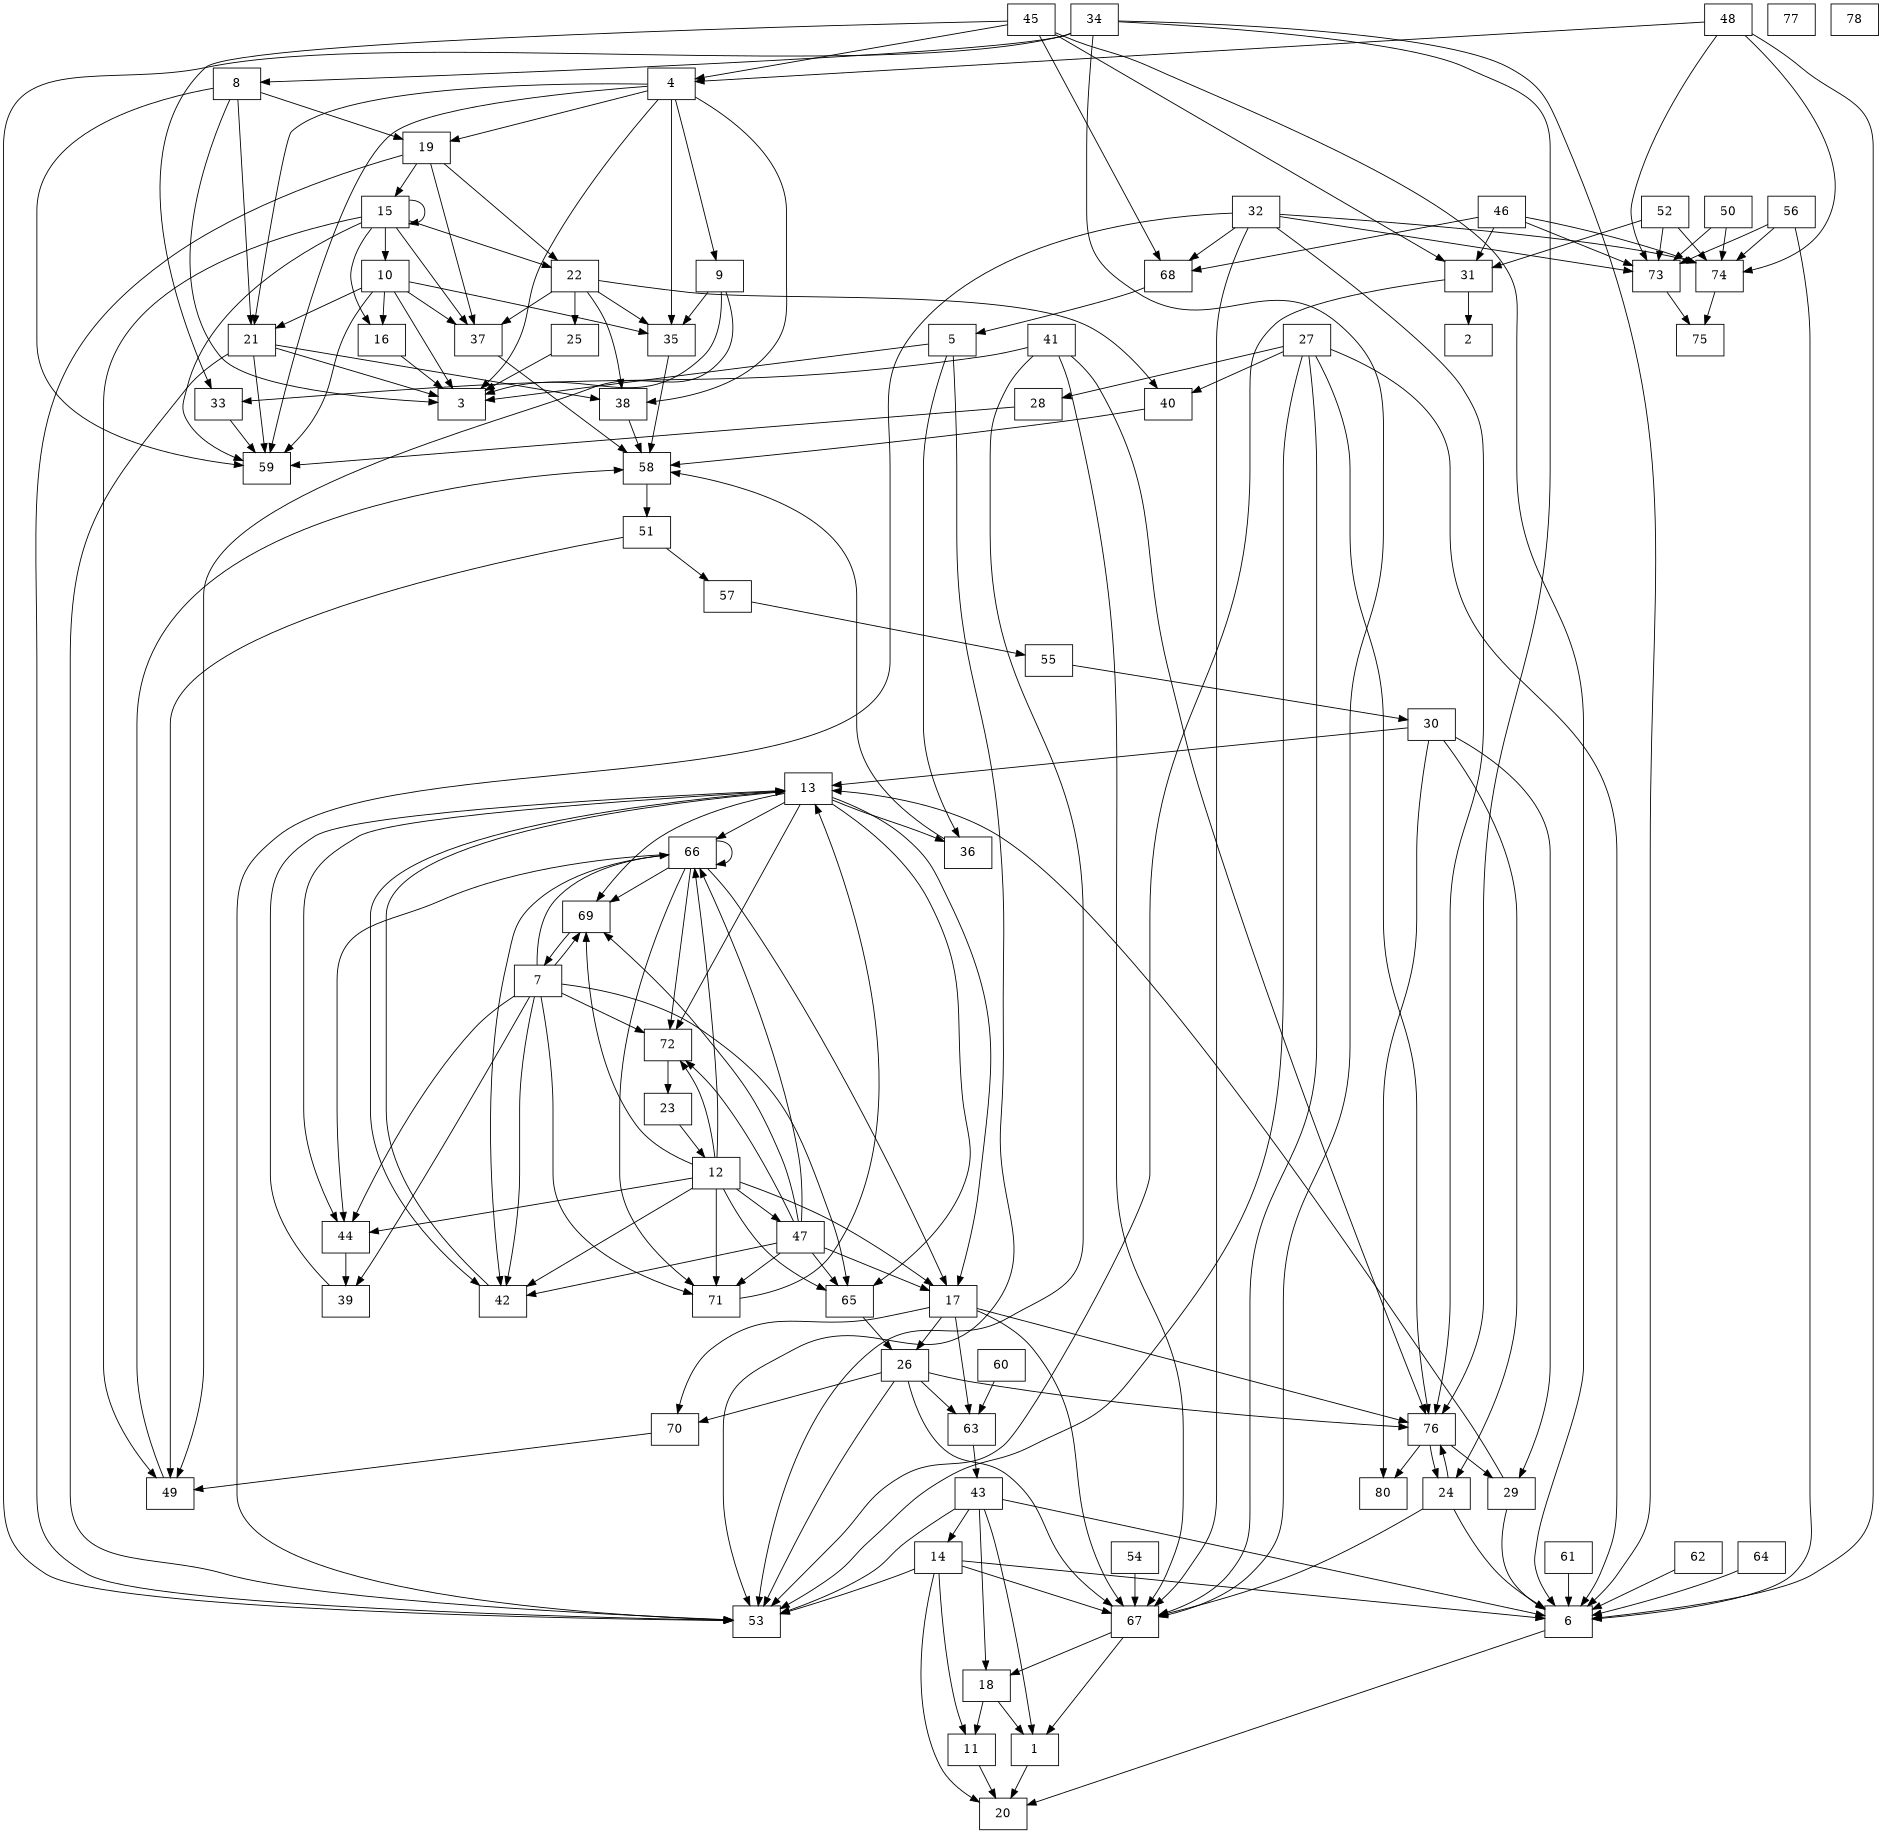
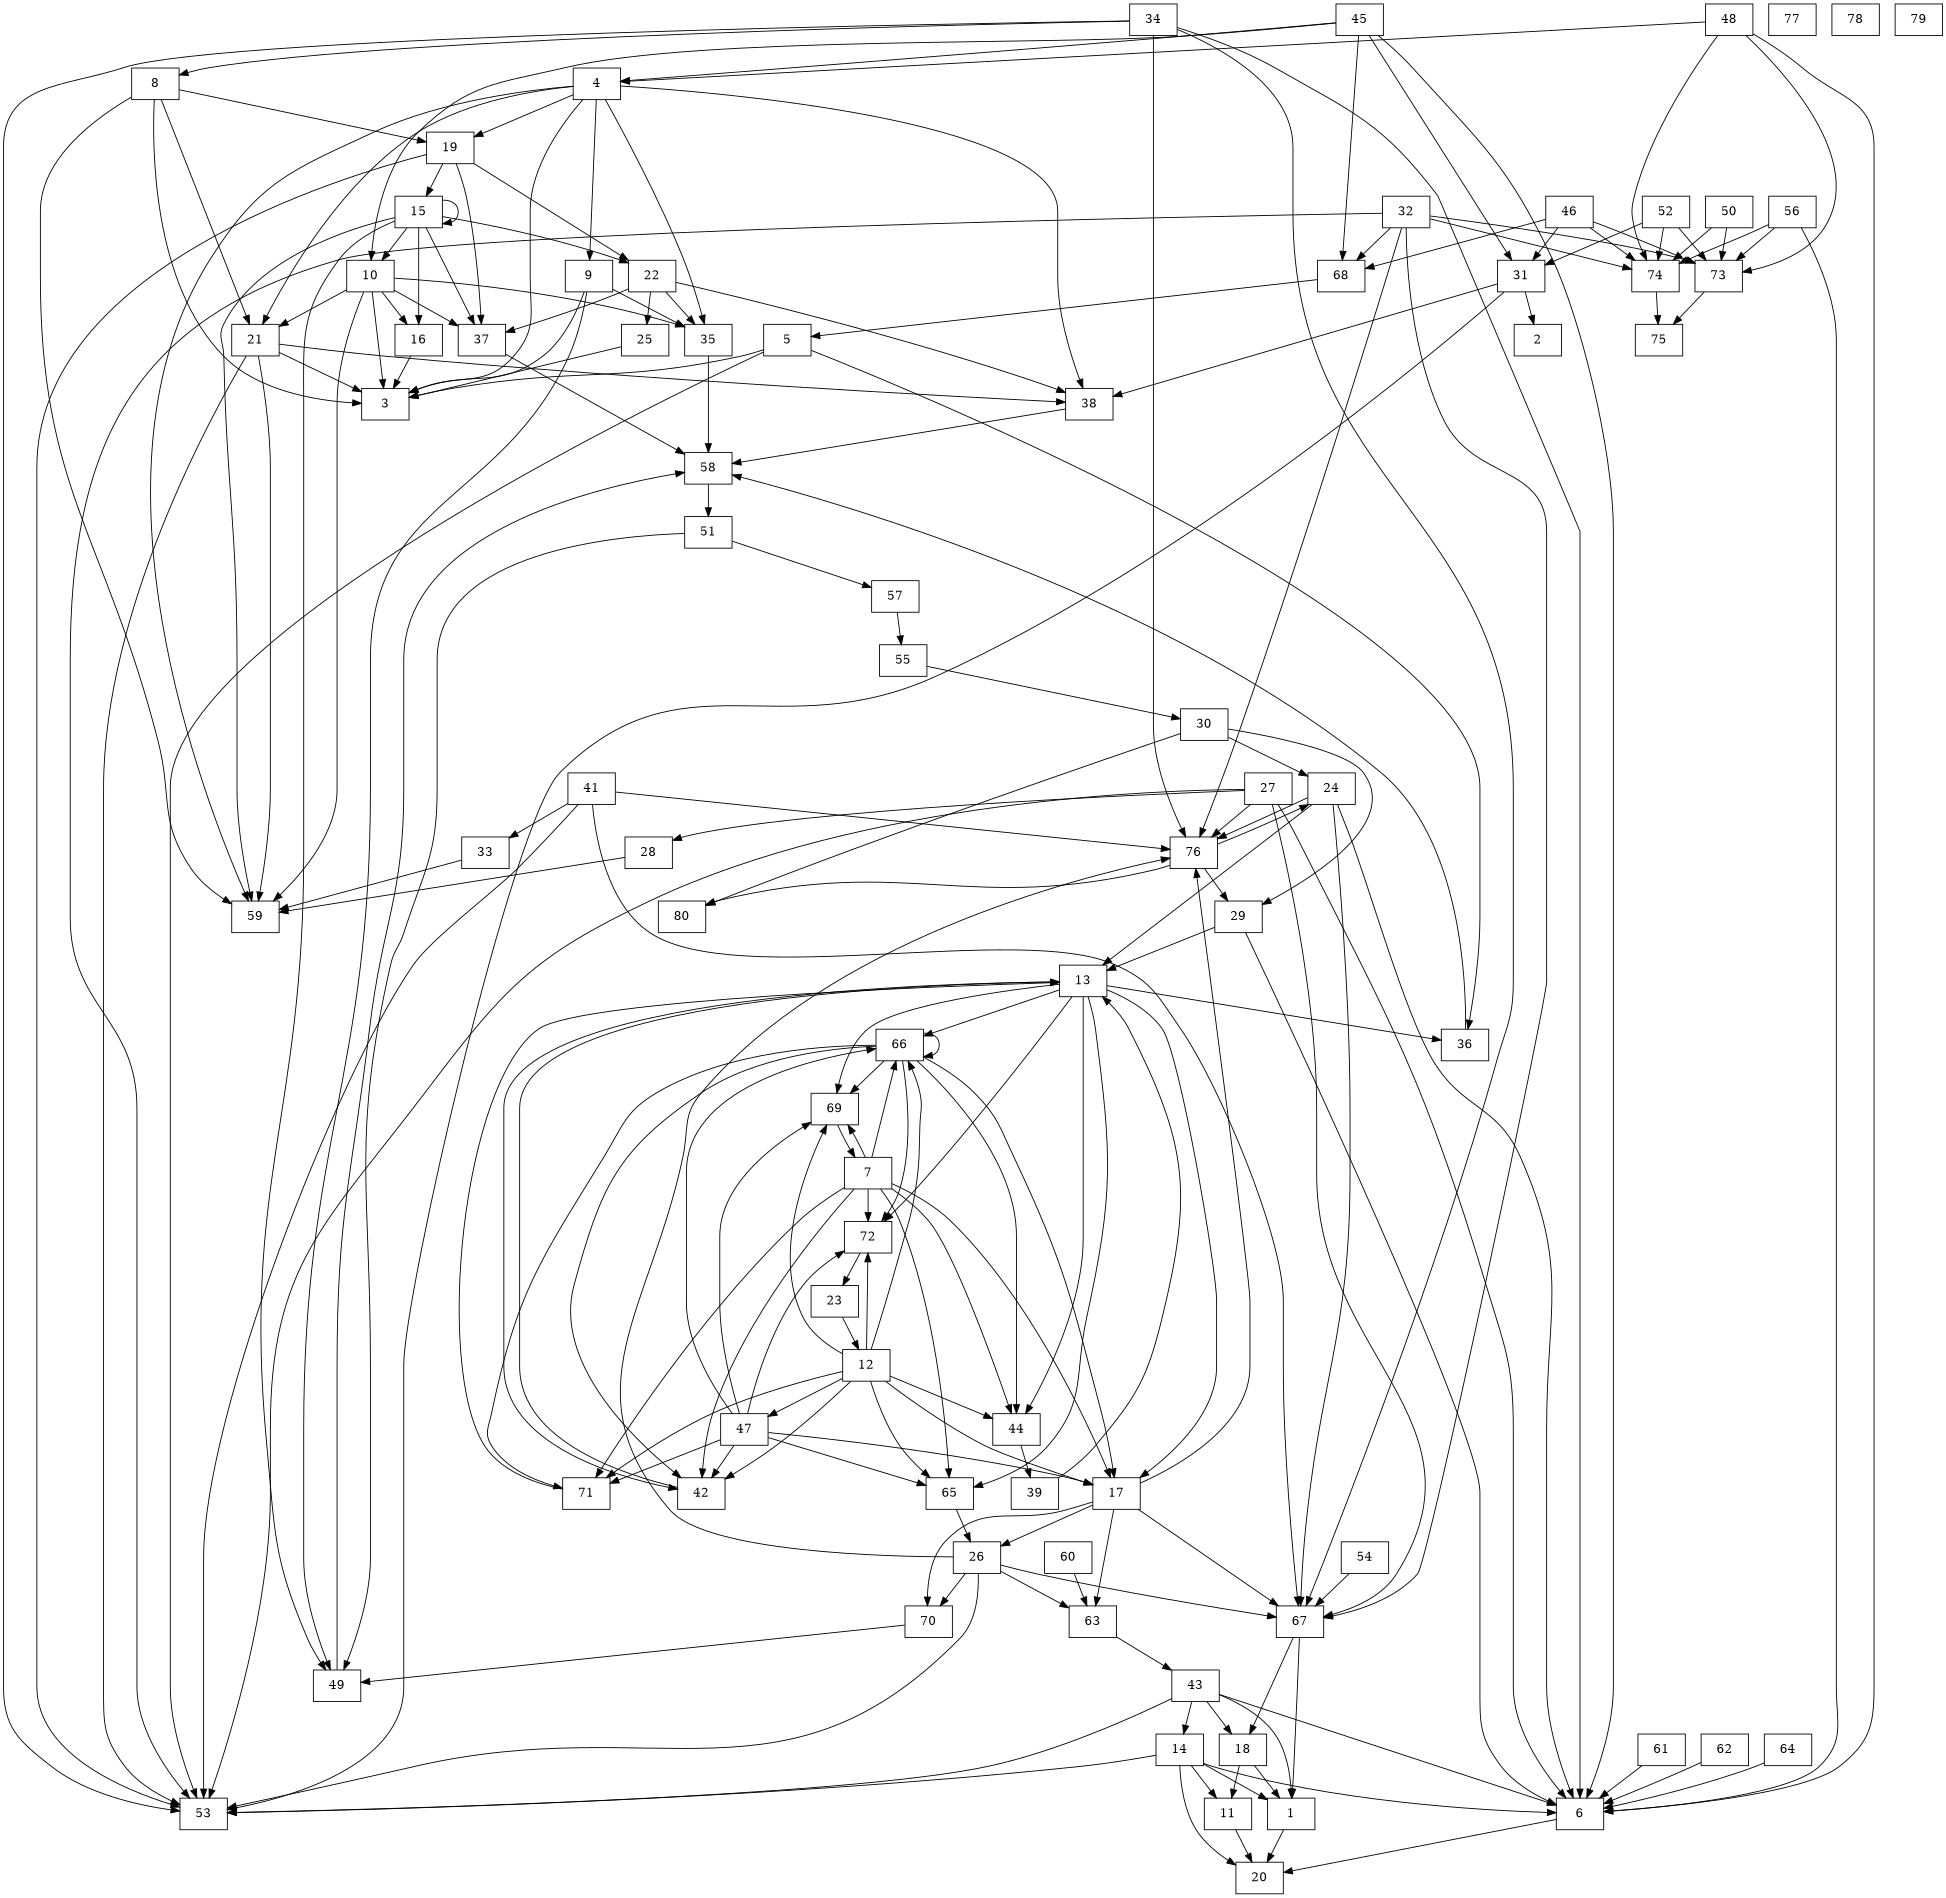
  digraph {
    node [shape=record]
    n1 [label="{1}"]
    n2 [label="{20}"]
    n3 [label="{2}"]
    n4 [label="{3}"]
    n5 [label="{4}"]
    n6 [label="{9}"]
    n7 [label="{19}"]
    n8 [label="{21}"]
    n9 [label="{35}"]
    n10 [label="{38}"]
    n11 [label="{59}"]
    n12 [label="{49}"]
    n13 [label="{37}"]
    n14 [label="{53}"]
    n15 [label="{15}"]
    n16 [label="{22}"]
    n17 [label="{58}"]
    n18 [label="{5}"]
    n19 [label="{36}"]
    n20 [label="{6}"]
    n21 [label="{7}"]
    n22 [label="{17}"]
    n23 [label="{42}"]
    n24 [label="{44}"]
    n25 [label="{65}"]
    n26 [label="{66}"]
    n27 [label="{69}"]
    n28 [label="{71}"]
    n29 [label="{72}"]
    n30 [label="{26}"]
    n31 [label="{63}"]
    n32 [label="{67}"]
    n33 [label="{70}"]
    n34 [label="{76}"]
    n35 [label="{13}"]
    n36 [label="{39}"]
    n37 [label="{23}"]
    n38 [label="{8}"]
    n39 [label="{10}"]
    n40 [label="{16}"]
    n41 [label="{11}"]
    n42 [label="{12}"]
    n43 [label="{47}"]
    n44 [label="{14}"]
    n45 [label="{25}"]
-   n46 [label="{40}"]
    n47 [label="{43}"]
    n48 [label="{18}"]
    n49 [label="{24}"]
    n50 [label="{29}"]
    n51 [label="{80}"]
    n52 [label="{27}"]
    n53 [label="{28}"]
    n54 [label="{30}"]
    n55 [label="{31}"]
    n56 [label="{32}"]
    n57 [label="{68}"]
    n58 [label="{73}"]
    n59 [label="{74}"]
    n60 [label="{75}"]
    n61 [label="{33}"]
    n62 [label="{34}"]
    n63 [label="{51}"]
    n64 [label="{41}"]
    n65 [label="{45}"]
    n66 [label="{46}"]
    n67 [label="{48}"]
    n68 [label="{50}"]
    n69 [label="{57}"]
    n70 [label="{55}"]
    n71 [label="{52}"]
    n72 [label="{54}"]
    n73 [label="{56}"]
    n74 [label="{60}"]
    n75 [label="{61}"]
    n76 [label="{62}"]
    n77 [label="{64}"]
    n78 [label="{77}"]
    n79 [label="{78}"]
+   n80 [label="{79}"]
    n1 -> n2
    n5 -> n4
    n5 -> n6
    n5 -> n7
    n5 -> n8
    n5 -> n9
    n5 -> n10
    n5 -> n11
    n6 -> n4
    n6 -> n9
    n6 -> n12
    n7 -> n13
    n7 -> n14
    n7 -> n15
    n7 -> n16
    n8 -> n4
    n8 -> n10
    n8 -> n11
    n8 -> n14
    n9 -> n17
    n10 -> n17
    n12 -> n17
    n13 -> n17
    n15 -> n11
    n15 -> n12
    n15 -> n13
    n15 -> n15
    n15 -> n16
    n15 -> n39
    n15 -> n40
    n16 -> n9
    n16 -> n10
    n16 -> n13
    n16 -> n45
-   n16 -> n46
    n17 -> n63
    n18 -> n4
    n18 -> n14
    n18 -> n19
    n19 -> n17
    n20 -> n2
-   n21 -> n36
+   n21 -> n22
    n21 -> n23
    n21 -> n24
    n21 -> n25
    n21 -> n26
    n21 -> n27
    n21 -> n28
    n21 -> n29
    n22 -> n30
    n22 -> n31
    n22 -> n32
    n22 -> n33
    n22 -> n34
    n23 -> n35
    n24 -> n36
    n25 -> n30
    n26 -> n22
    n26 -> n23
    n26 -> n24
    n26 -> n26
    n26 -> n27
    n26 -> n28
    n26 -> n29
    n27 -> n21
    n28 -> n35
    n29 -> n37
    n30 -> n14
    n30 -> n31
    n30 -> n32
    n30 -> n33
    n30 -> n34
    n31 -> n47
    n32 -> n1
    n32 -> n48
    n33 -> n12
    n34 -> n49
    n34 -> n50
    n34 -> n51
    n35 -> n19
    n35 -> n22
    n35 -> n23
    n35 -> n24
    n35 -> n25
    n35 -> n26
    n35 -> n27
    n35 -> n29
    n36 -> n35
    n37 -> n42
    n38 -> n4
    n38 -> n7
    n38 -> n8
    n38 -> n11
    n39 -> n4
    n39 -> n8
    n39 -> n9
    n39 -> n11
    n39 -> n13
    n39 -> n40
    n40 -> n4
    n41 -> n2
    n42 -> n22
    n42 -> n23
    n42 -> n24
    n42 -> n25
    n42 -> n26
    n42 -> n27
    n42 -> n28
    n42 -> n29
    n42 -> n43
    n43 -> n22
    n43 -> n23
    n43 -> n25
    n43 -> n26
    n43 -> n27
    n43 -> n28
    n43 -> n29
-   n44 -> n32
+   n44 -> n1
    n44 -> n2
    n44 -> n14
    n44 -> n20
    n44 -> n41
    n45 -> n4
-   n46 -> n17
    n47 -> n1
    n47 -> n14
    n47 -> n20
    n47 -> n44
    n47 -> n48
    n48 -> n1
    n48 -> n41
    n49 -> n20
    n49 -> n32
    n49 -> n34
-   n54 -> n35
+   n49 -> n35
    n50 -> n20
    n50 -> n35
    n52 -> n14
    n52 -> n20
    n52 -> n32
    n52 -> n34
-   n52 -> n46
    n52 -> n53
    n53 -> n11
    n54 -> n49
    n54 -> n50
    n54 -> n51
    n55 -> n3
+   n55 -> n10
    n55 -> n14
    n56 -> n14
    n56 -> n32
    n56 -> n34
    n56 -> n57
    n56 -> n58
    n56 -> n59
    n57 -> n18
    n58 -> n60
    n59 -> n60
    n61 -> n11
    n62 -> n14
    n62 -> n20
    n62 -> n32
    n62 -> n34
    n62 -> n38
    n63 -> n12
    n63 -> n69
    n64 -> n14
    n64 -> n32
    n64 -> n34
    n64 -> n61
    n65 -> n5
    n65 -> n20
    n65 -> n55
    n65 -> n57
-   n65 -> n61
+   n65 -> n39
    n66 -> n55
    n66 -> n57
    n66 -> n58
    n66 -> n59
    n67 -> n5
    n67 -> n20
    n67 -> n58
    n67 -> n59
    n68 -> n58
    n68 -> n59
    n69 -> n70
    n70 -> n54
    n71 -> n55
    n71 -> n58
    n71 -> n59
    n72 -> n32
    n73 -> n20
    n73 -> n58
    n73 -> n59
    n74 -> n31
    n75 -> n20
    n76 -> n20
    n77 -> n20
  }
